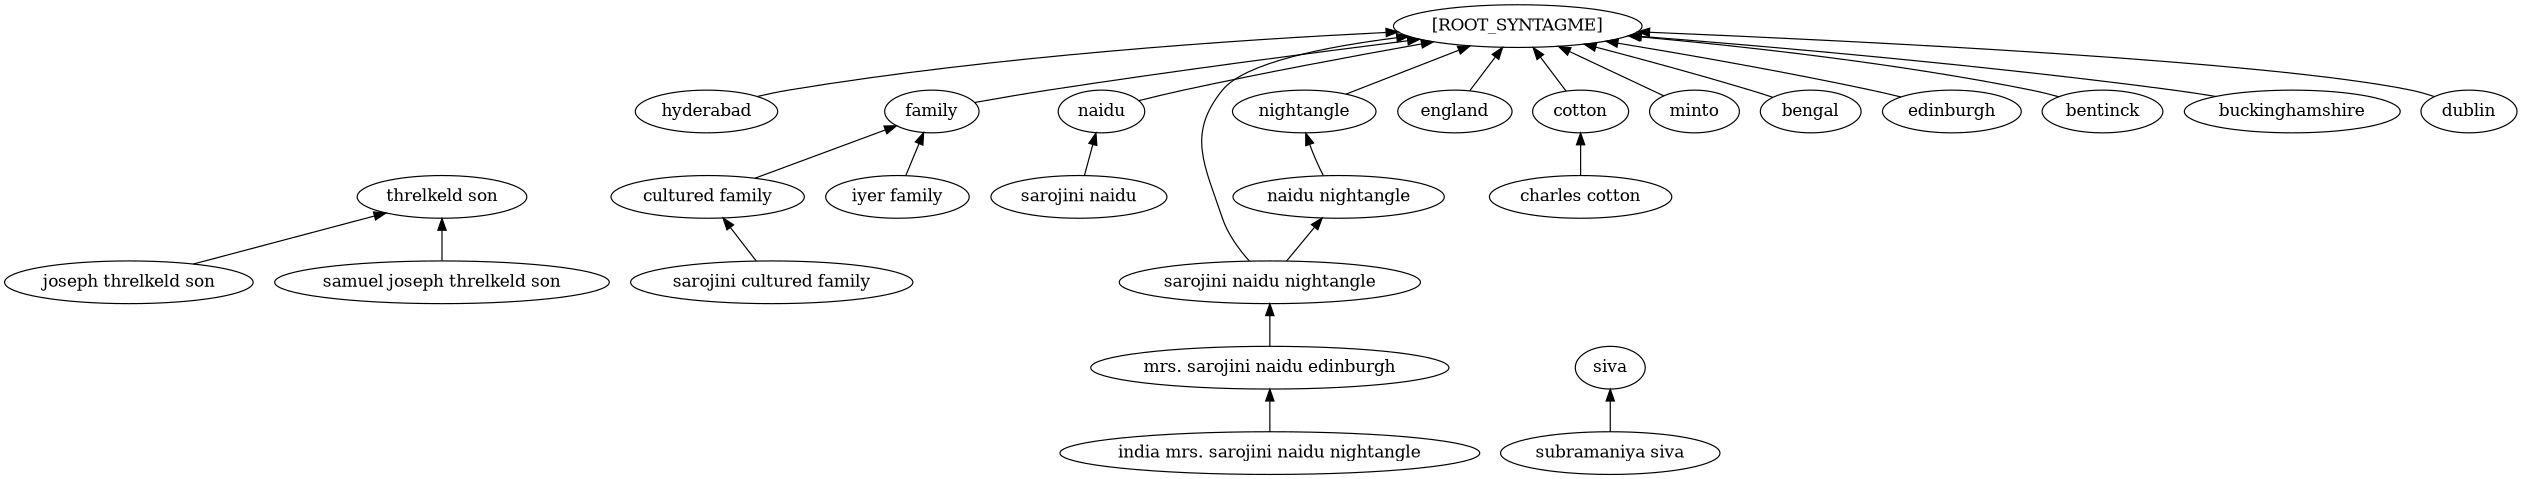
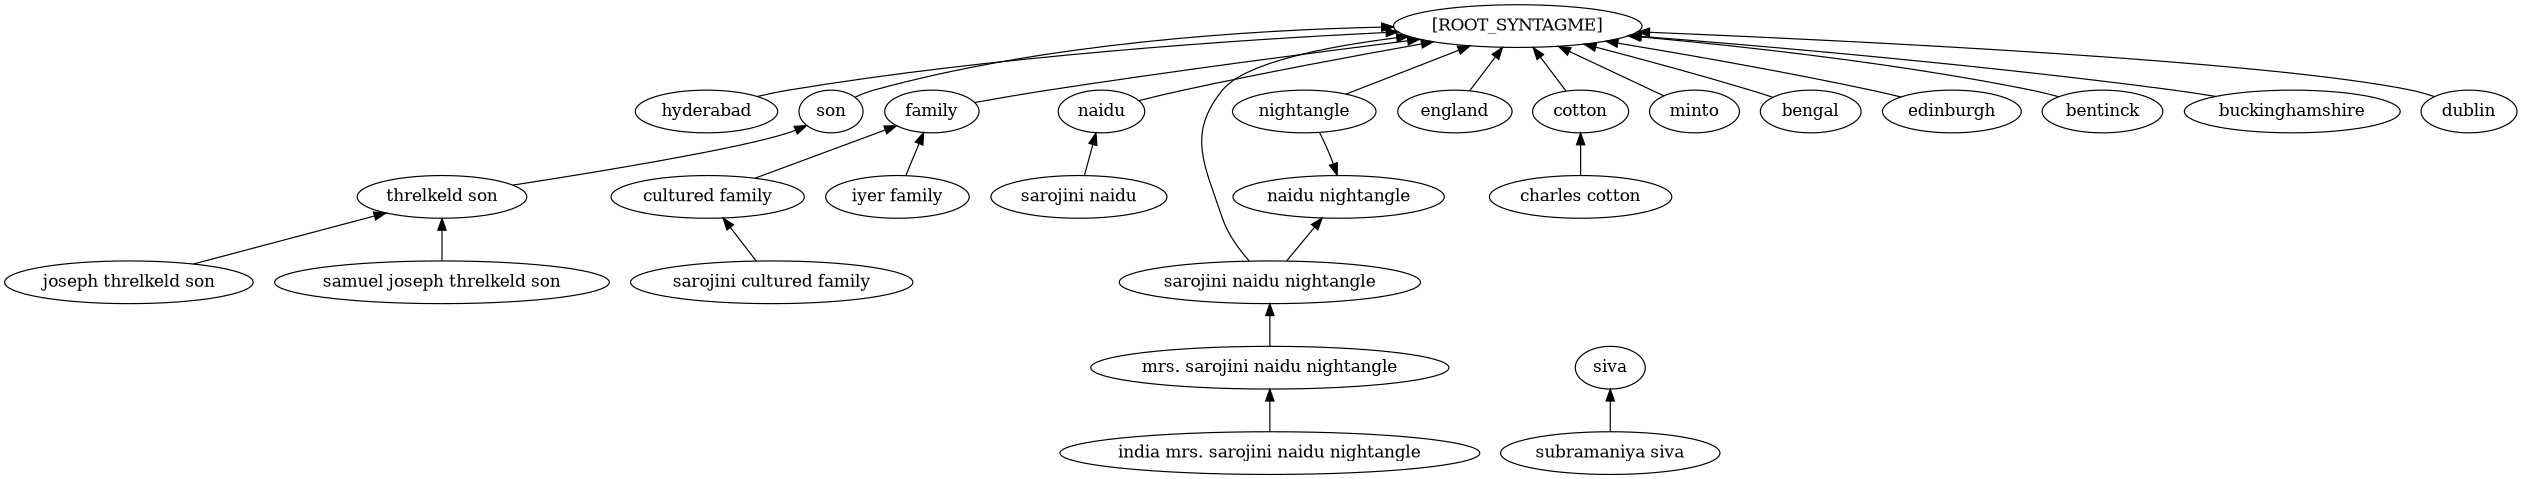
  digraph {
    rankdir=BT
    hyderabad
    "[ROOT_SYNTAGME]"
    "joseph threlkeld son"
    "threlkeld son"
+   son
    family
    n7 [label="sarojini cultured family"]
    "cultured family"
    "sarojini naidu"
    naidu
-   "mrs. sarojini naidu nightangle" [label="mrs. sarojini naidu edinburgh"]
+   "mrs. sarojini naidu nightangle"
    "sarojini naidu nightangle"
    "naidu nightangle"
    nightangle
    england
    "charles cotton"
    cotton
    minto
    "samuel joseph threlkeld son"
    bengal
    edinburgh
    "india mrs. sarojini naidu nightangle"
    "iyer family"
    bentinck
    buckinghamshire
    dublin
    "subramaniya siva"
    siva
    hyderabad -> "[ROOT_SYNTAGME]"
    "joseph threlkeld son" -> "threlkeld son"
+   "threlkeld son" -> son
+   son -> "[ROOT_SYNTAGME]"
    family -> "[ROOT_SYNTAGME]"
    n7 -> "cultured family"
    "cultured family" -> family
    "sarojini naidu" -> naidu
    naidu -> "[ROOT_SYNTAGME]"
    "mrs. sarojini naidu nightangle" -> "sarojini naidu nightangle"
    "sarojini naidu nightangle" -> "[ROOT_SYNTAGME]"
    "sarojini naidu nightangle" -> "naidu nightangle"
-   "naidu nightangle" -> nightangle
+   nightangle -> "naidu nightangle"
    nightangle -> "[ROOT_SYNTAGME]"
    england -> "[ROOT_SYNTAGME]"
    "charles cotton" -> cotton
    cotton -> "[ROOT_SYNTAGME]"
    minto -> "[ROOT_SYNTAGME]"
    "samuel joseph threlkeld son" -> "threlkeld son"
    bengal -> "[ROOT_SYNTAGME]"
    edinburgh -> "[ROOT_SYNTAGME]"
    "india mrs. sarojini naidu nightangle" -> "mrs. sarojini naidu nightangle"
    "iyer family" -> family
    bentinck -> "[ROOT_SYNTAGME]"
    buckinghamshire -> "[ROOT_SYNTAGME]"
    dublin -> "[ROOT_SYNTAGME]"
    "subramaniya siva" -> siva
  }
